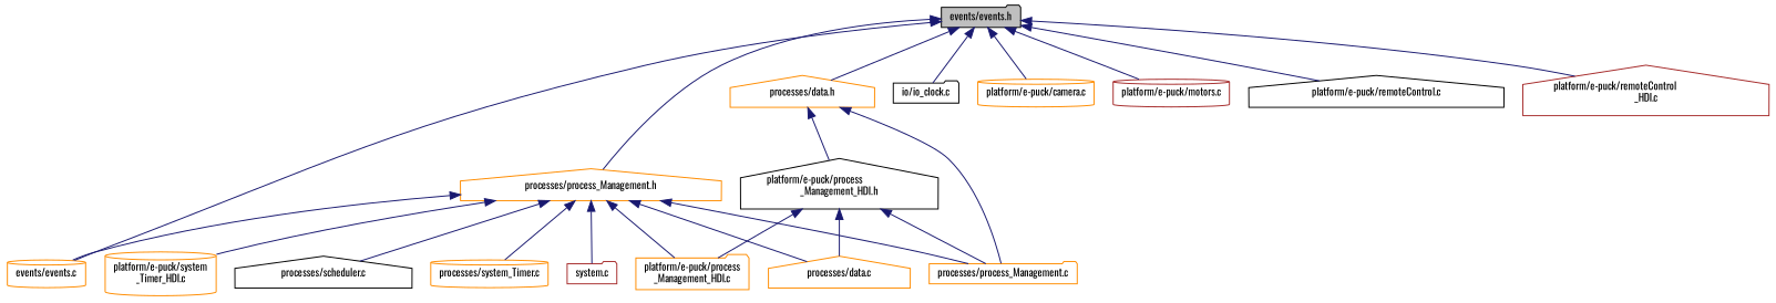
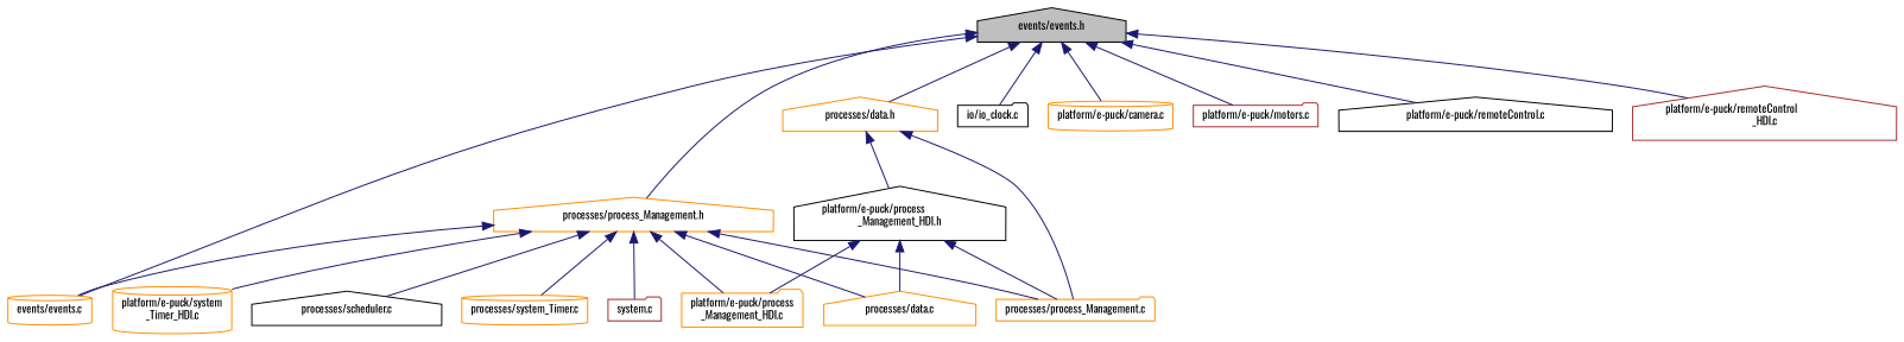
  digraph {
    fontname=Oswald
    node [color=darkorange fillcolor=white fontname=Oswald fontsize=10 shape=house style=filled]
    edge [color=midnightblue dir=back fontname=Oswald fontsize=10 labelfontname=Helvetica labelfontsize=10 style=solid]
-   n1 [color=black fillcolor=grey75 fontcolor=black height=0.2 label="events/events.h" shape=folder width=0.4]
+   n1 [color=black fillcolor=grey75 fontcolor=black height=0.2 label="events/events.h" width=0.4]
    n2 [height=0.2 label="processes/process_Management.h" width=0.4]
    n3 [height=0.2 label="events/events.c" shape=cylinder width=0.4]
    n4 [color=black height=0.2 label="io/io_clock.c" shape=folder width=0.4]
    n5 [height=0.2 label="platform/e-puck/camera.c" shape=cylinder width=0.4]
-   n6 [color=brown height=0.2 label="platform/e-puck/motors.c" shape=cylinder width=0.4]
+   n6 [color=brown height=0.2 label="platform/e-puck/motors.c" shape=folder width=0.4]
    n7 [height=0.2 label="processes/data.h" width=0.4]
    n8 [color=black height=0.2 label="platform/e-puck/remoteControl.c" width=0.4]
    n9 [color=brown height=0.2 label="platform/e-puck/remoteControl\l_HDI.c" width=0.4]
    n10 [color=brown height=0.2 label="system.c" shape=folder width=0.4]
    n11 [height=0.2 label="platform/e-puck/process\l_Management_HDI.c" shape=folder width=0.4]
    n12 [height=0.2 label="platform/e-puck/system\l_Timer_HDI.c" shape=cylinder width=0.4]
    n13 [height=0.2 label="processes/data.c" width=0.4]
    n14 [height=0.2 label="processes/process_Management.c" shape=folder width=0.4]
    n15 [color=black height=0.2 label="processes/scheduler.c" width=0.4]
    n16 [height=0.2 label="processes/system_Timer.c" shape=cylinder width=0.4]
    n17 [color=black height=0.2 label="platform/e-puck/process\l_Management_HDI.h" width=0.4]
    n1 -> n2
    n1 -> n3
    n1 -> n4
    n1 -> n5
    n1 -> n6
    n1 -> n7
    n1 -> n8
    n1 -> n9
    n2 -> n3
    n2 -> n10
    n2 -> n11
    n2 -> n12
    n2 -> n13
    n2 -> n14
    n2 -> n15
    n2 -> n16
    n7 -> n14
    n7 -> n17
    n17 -> n11
    n17 -> n13
    n17 -> n14
  }
